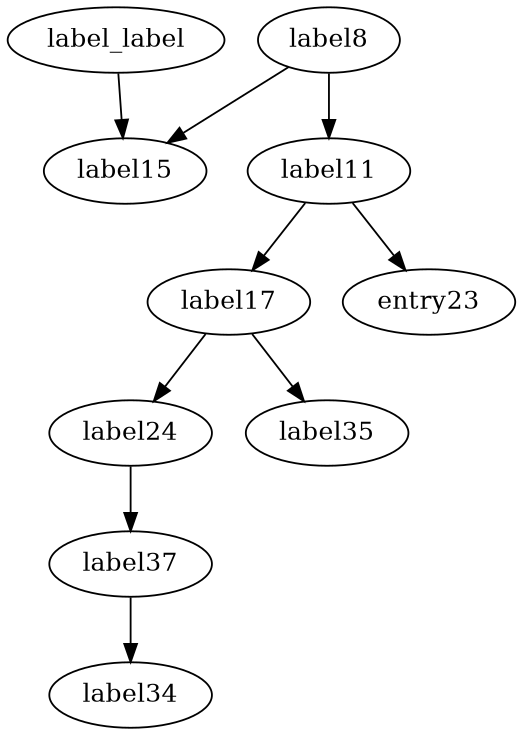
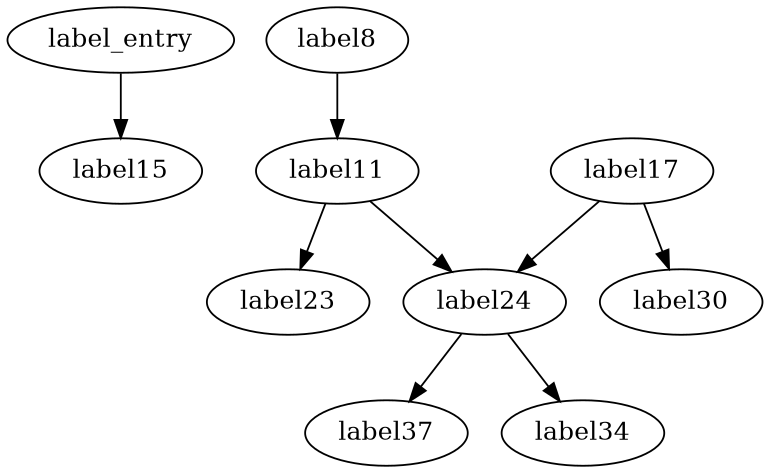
  digraph {
-   label_entry [label=label_label]
+   label_entry
    label15
    label8
    label11
    label17
-   label23 [label=entry23]
+   label23
    label24
-   label30 [label=label35]
+   label30
    n9 [label=label37]
    label34
    label_entry -> label15
-   label8 -> label15
    label8 -> label11
-   label11 -> label17
+   label11 -> label24
    label11 -> label23
    label17 -> label24
    label17 -> label30
    label24 -> n9
-   n9 -> label34
+   label24 -> label34
  }
